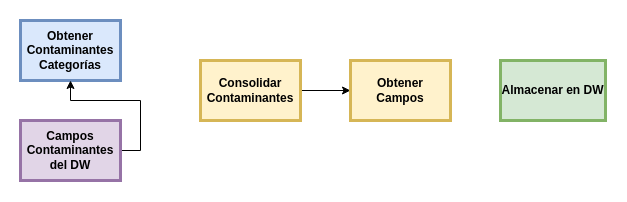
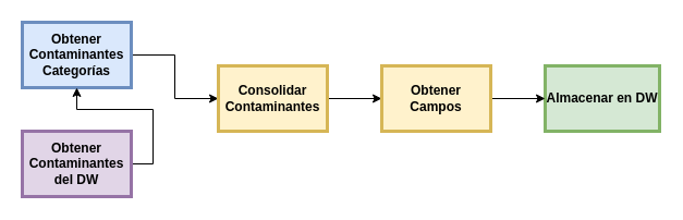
  <mxCell id="0" />
  <mxCell id="1" parent="0" />
  <mxCell id="2" value="Almacenar en DW" style="whiteSpace=wrap;align=center;verticalAlign=middle;fontStyle=1;strokeWidth=3;fillColor=#d5e8d4;strokeColor=#82b366;" parent="1" vertex="1"><mxGeometry x="500" y="60" width="105" height="60" as="geometry" /></mxCell>
+ <mxCell id="3" style="edgeStyle=orthogonalEdgeStyle;rounded=0;orthogonalLoop=1;jettySize=auto;html=1;exitX=1;exitY=0.5;exitDx=0;exitDy=0;entryX=0;entryY=0.5;entryDx=0;entryDy=0;" parent="1" source="4" target="6" edge="1"><mxGeometry relative="1" as="geometry" /></mxCell>
  <mxCell id="4" value="Obtener&#10;Contaminantes&#10;Categorías" style="whiteSpace=wrap;align=center;verticalAlign=middle;fontStyle=1;strokeWidth=3;fillColor=#dae8fc;strokeColor=#6c8ebf;" parent="1" vertex="1"><mxGeometry x="20" y="20" width="100" height="60" as="geometry" /></mxCell>
  <mxCell id="5" style="edgeStyle=orthogonalEdgeStyle;rounded=0;orthogonalLoop=1;jettySize=auto;html=1;exitX=1;exitY=0.5;exitDx=0;exitDy=0;entryX=0;entryY=0.5;entryDx=0;entryDy=0;" edge="1" parent="1" source="6" target="10"><mxGeometry relative="1" as="geometry" /></mxCell>
  <mxCell id="6" value="Consolidar&#10;Contaminantes" style="whiteSpace=wrap;align=center;verticalAlign=middle;fontStyle=1;strokeWidth=3;fillColor=#fff2cc;strokeColor=#d6b656;" parent="1" vertex="1"><mxGeometry x="200" y="60" width="100" height="60" as="geometry" /></mxCell>
  <mxCell id="7" style="edgeStyle=orthogonalEdgeStyle;rounded=0;orthogonalLoop=1;jettySize=auto;html=1;exitX=1;exitY=0.5;exitDx=0;exitDy=0;" edge="1" parent="1" source="8" target="4"><mxGeometry relative="1" as="geometry" /></mxCell>
- <mxCell id="8" value="Campos&#10;Contaminantes&#10;del DW" style="whiteSpace=wrap;align=center;verticalAlign=middle;fontStyle=1;strokeWidth=3;fillColor=#e1d5e7;strokeColor=#9673a6;" vertex="1" parent="1"><mxGeometry x="20" y="120" width="100" height="60" as="geometry" /></mxCell>
+ <mxCell id="8" value="Obtener&#10;Contaminantes&#10;del DW" style="whiteSpace=wrap;align=center;verticalAlign=middle;fontStyle=1;strokeWidth=3;fillColor=#e1d5e7;strokeColor=#9673a6;" vertex="1" parent="1"><mxGeometry x="20" y="120" width="100" height="60" as="geometry" /></mxCell>
+ <mxCell id="9" style="edgeStyle=orthogonalEdgeStyle;rounded=0;orthogonalLoop=1;jettySize=auto;html=1;exitX=1;exitY=0.5;exitDx=0;exitDy=0;entryX=0;entryY=0.5;entryDx=0;entryDy=0;" edge="1" parent="1" source="10" target="2"><mxGeometry relative="1" as="geometry" /></mxCell>
  <mxCell id="10" value="Obtener&#10;Campos" style="whiteSpace=wrap;align=center;verticalAlign=middle;fontStyle=1;strokeWidth=3;fillColor=#fff2cc;strokeColor=#d6b656;" vertex="1" parent="1"><mxGeometry x="350" y="60" width="100" height="60" as="geometry" /></mxCell>
